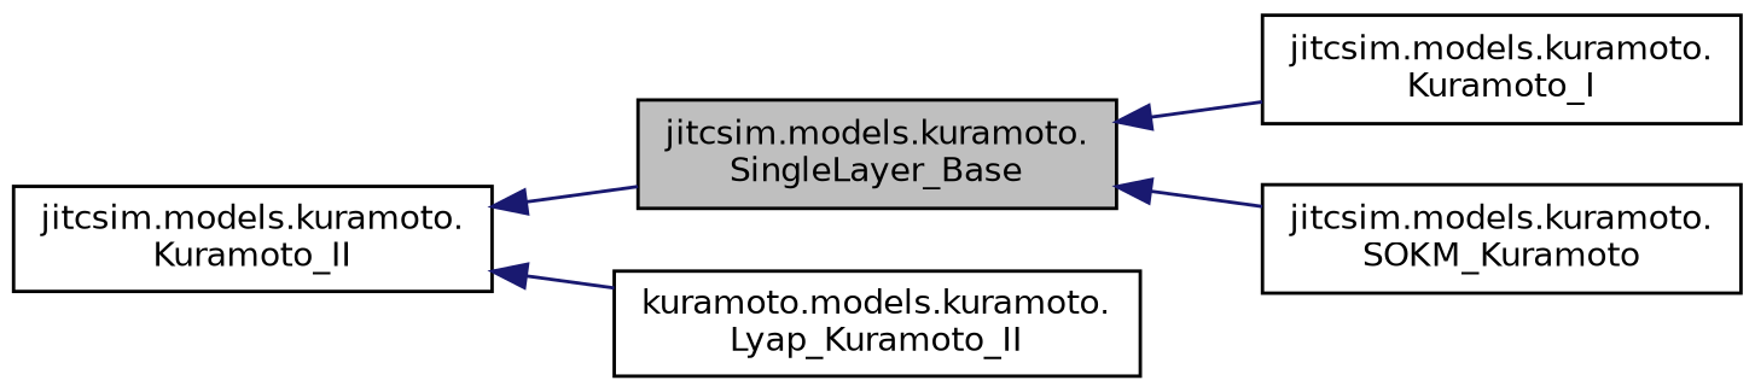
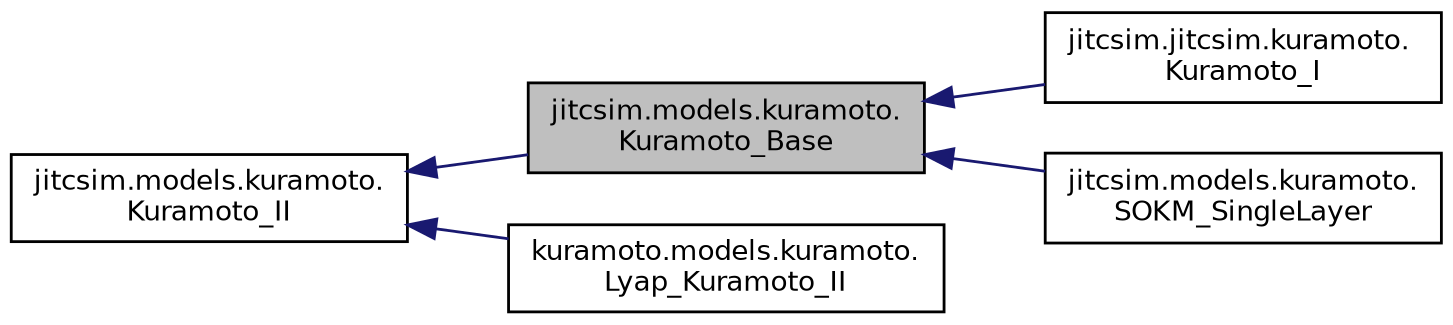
  digraph {
    fontname="DejaVu Sans"
    rankdir=LR
    node [color=black fillcolor=white fontname="DejaVu Sans" fontsize=10 shape=record style=filled]
    edge [color=midnightblue dir=back fontname="DejaVu Sans" fontsize=10 labelfontname=Helvetica labelfontsize=10 style=solid]
-   n1 [fillcolor=grey75 fontcolor=black height=0.2 label="jitcsim.models.kuramoto.\lSingleLayer_Base" width=0.4]
-   n2 [height=0.2 label="jitcsim.models.kuramoto.\lKuramoto_I" width=0.4]
-   n3 [height=0.2 label="jitcsim.models.kuramoto.\lSOKM_Kuramoto" width=0.4]
+   n1 [fillcolor=grey75 fontcolor=black height=0.2 label="jitcsim.models.kuramoto.\lKuramoto_Base" width=0.4]
+   n2 [height=0.2 label="jitcsim.jitcsim.kuramoto.\lKuramoto_I" width=0.4]
+   n3 [height=0.2 label="jitcsim.models.kuramoto.\lSOKM_SingleLayer" width=0.4]
    n4 [height=0.2 label="jitcsim.models.kuramoto.\lKuramoto_II" width=0.4]
    n5 [height=0.2 label="kuramoto.models.kuramoto.\lLyap_Kuramoto_II" width=0.4]
    n1 -> n2
    n1 -> n3
    n4 -> n1
    n4 -> n5
  }
